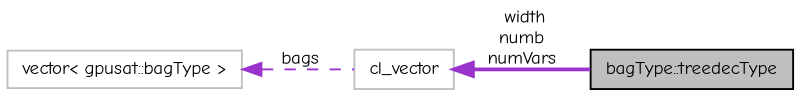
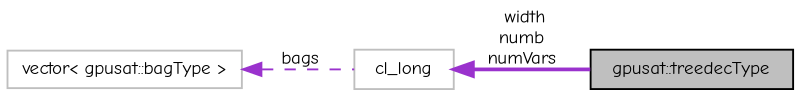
  digraph {
    fontname="Comic Neue"
    rankdir=LR
    node [color=grey75 fillcolor=white fontname="Comic Neue" fontsize=10 shape=record style=filled]
    edge [color=darkorchid3 dir=back fontname="Comic Neue" fontsize=10 labelfontname=Helvetica labelfontsize=10]
-   n1 [color=black fillcolor=grey75 fontcolor=black height=0.2 label="bagType::treedecType" width=0.4]
-   n2 [height=0.2 label=cl_vector width=0.4]
+   n1 [color=black fillcolor=grey75 fontcolor=black height=0.2 label="gpusat::treedecType" width=0.4]
+   n2 [height=0.2 label=cl_long width=0.4]
    n3 [height=0.2 label="vector\< gpusat::bagType \>" width=0.4]
    n2 -> n1 [label=" width\nnumb\nnumVars" style=bold]
    n3 -> n2 [label=" bags" style=dashed]
  }
